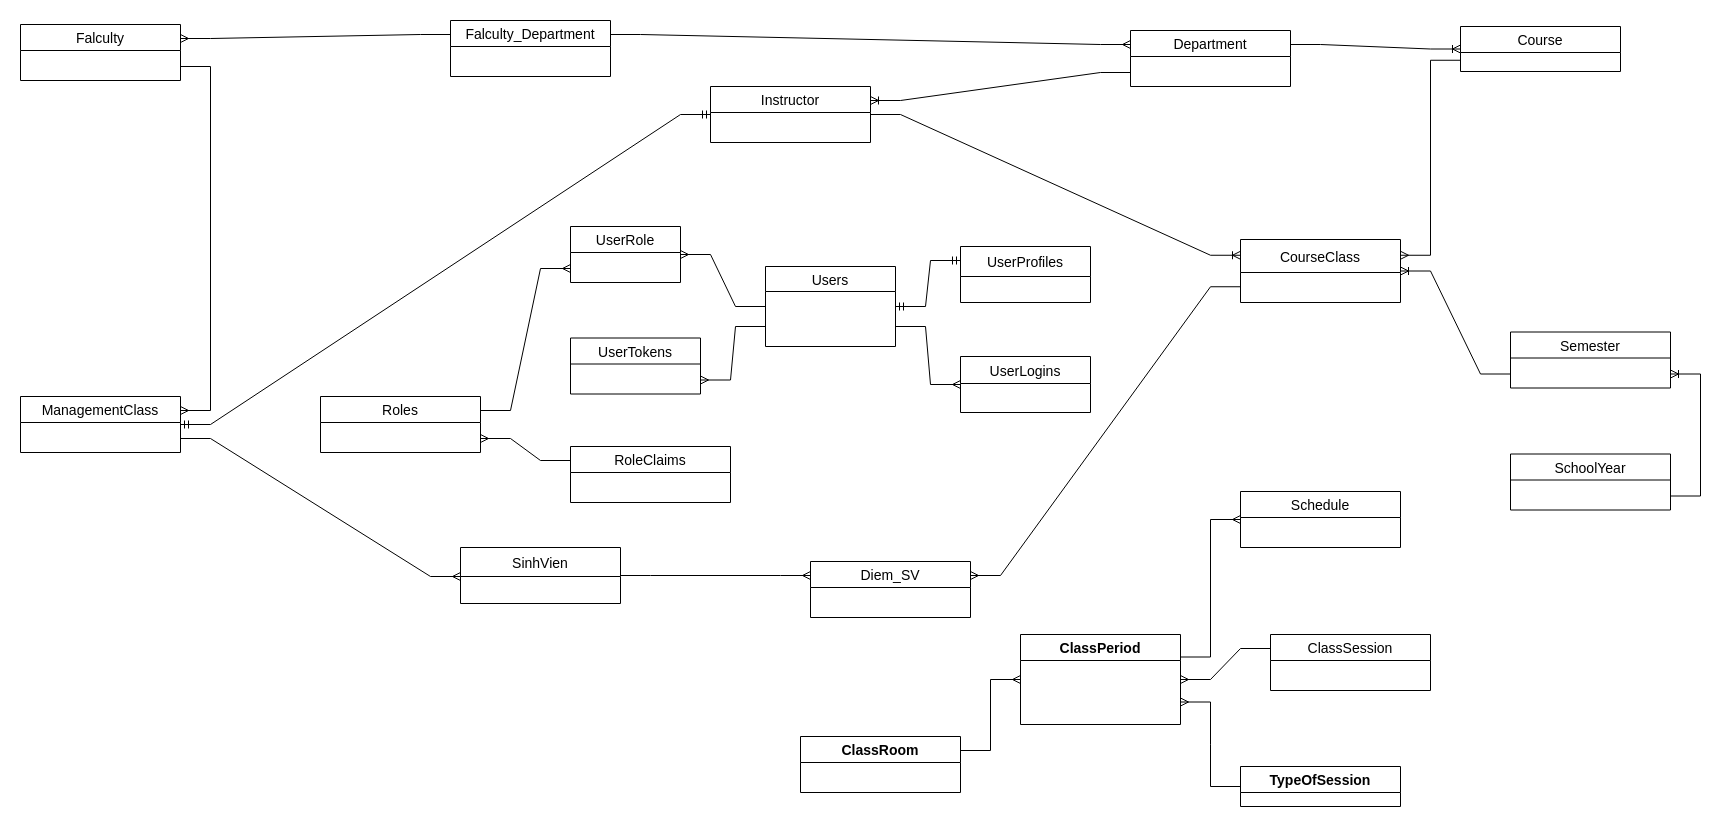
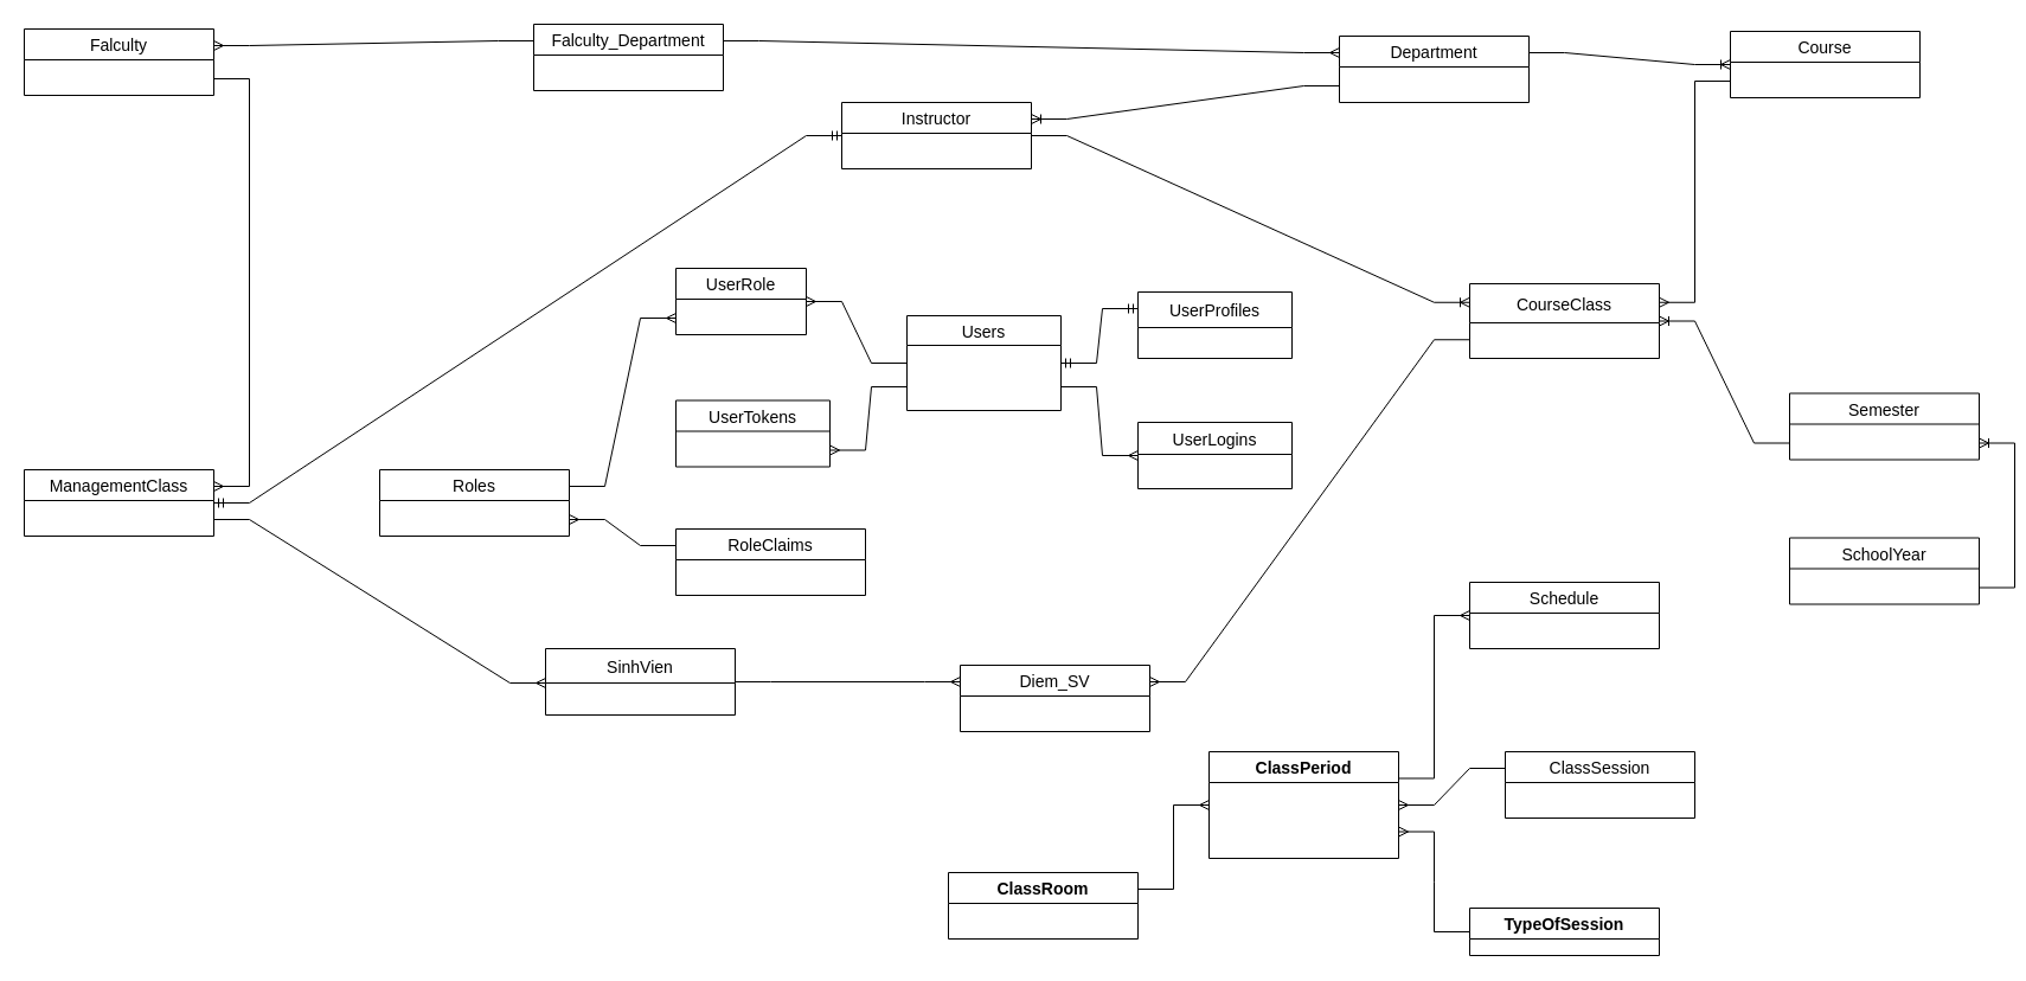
  <mxCell id="0" />
  <mxCell id="1" parent="0" />
  <mxCell id="2" value="SinhVien" style="swimlane;fontStyle=0;childLayout=stackLayout;horizontal=1;startSize=29;horizontalStack=0;resizeParent=1;resizeParentMax=0;resizeLast=0;collapsible=1;marginBottom=0;align=center;fontSize=14;" parent="1" vertex="1"><mxGeometry x="460" y="547" width="160" height="56" as="geometry" /></mxCell>
  <mxCell id="3" value="ManagementClass" style="swimlane;fontStyle=0;childLayout=stackLayout;horizontal=1;startSize=26;horizontalStack=0;resizeParent=1;resizeParentMax=0;resizeLast=0;collapsible=1;marginBottom=0;align=center;fontSize=14;" parent="1" vertex="1"><mxGeometry x="20" y="396" width="160" height="56" as="geometry" /></mxCell>
  <mxCell id="4" value="Instructor" style="swimlane;fontStyle=0;childLayout=stackLayout;horizontal=1;startSize=26;horizontalStack=0;resizeParent=1;resizeParentMax=0;resizeLast=0;collapsible=1;marginBottom=0;align=center;fontSize=14;" parent="1" vertex="1"><mxGeometry x="710" y="86" width="160" height="56" as="geometry" /></mxCell>
- <mxCell id="5" value="Course" style="swimlane;fontStyle=0;childLayout=stackLayout;horizontal=1;startSize=26;horizontalStack=0;resizeParent=1;resizeParentMax=0;resizeLast=0;collapsible=1;marginBottom=0;align=center;fontSize=14;" parent="1" vertex="1"><mxGeometry x="1460" y="26" width="160" height="45" as="geometry" /></mxCell>
+ <mxCell id="5" value="Course" style="swimlane;fontStyle=0;childLayout=stackLayout;horizontal=1;startSize=26;horizontalStack=0;resizeParent=1;resizeParentMax=0;resizeLast=0;collapsible=1;marginBottom=0;align=center;fontSize=14;" parent="1" vertex="1"><mxGeometry x="1460" y="26" width="160" height="56" as="geometry" /></mxCell>
  <mxCell id="6" value="Falculty" style="swimlane;fontStyle=0;childLayout=stackLayout;horizontal=1;startSize=26;horizontalStack=0;resizeParent=1;resizeParentMax=0;resizeLast=0;collapsible=1;marginBottom=0;align=center;fontSize=14;" parent="1" vertex="1"><mxGeometry x="20" y="24" width="160" height="56" as="geometry" /></mxCell>
  <mxCell id="7" value="" style="edgeStyle=entityRelationEdgeStyle;fontSize=12;html=1;endArrow=ERmany;rounded=0;exitX=1;exitY=0.75;exitDx=0;exitDy=0;" parent="1" source="3" edge="1"><mxGeometry width="100" height="100" relative="1" as="geometry"><mxPoint x="640" y="866" as="sourcePoint" /><mxPoint x="460" y="576" as="targetPoint" /></mxGeometry></mxCell>
  <mxCell id="8" value="" style="edgeStyle=entityRelationEdgeStyle;fontSize=12;html=1;endArrow=ERmany;rounded=0;entryX=1;entryY=0.25;entryDx=0;entryDy=0;exitX=1;exitY=0.75;exitDx=0;exitDy=0;" parent="1" source="6" target="3" edge="1"><mxGeometry width="100" height="100" relative="1" as="geometry"><mxPoint x="320" y="196" as="sourcePoint" /><mxPoint x="170" y="396" as="targetPoint" /></mxGeometry></mxCell>
  <mxCell id="9" value="" style="edgeStyle=entityRelationEdgeStyle;fontSize=12;html=1;endArrow=ERmany;startArrow=none;rounded=0;exitX=0;exitY=0.75;exitDx=0;exitDy=0;entryX=1;entryY=0.25;entryDx=0;entryDy=0;" parent="1" source="12" target="10" edge="1"><mxGeometry width="100" height="100" relative="1" as="geometry"><mxPoint x="1260" y="371" as="sourcePoint" /><mxPoint x="1210" y="321" as="targetPoint" /></mxGeometry></mxCell>
  <mxCell id="10" value="Diem_SV" style="swimlane;fontStyle=0;childLayout=stackLayout;horizontal=1;startSize=26;horizontalStack=0;resizeParent=1;resizeParentMax=0;resizeLast=0;collapsible=1;marginBottom=0;align=center;fontSize=14;" parent="1" vertex="1"><mxGeometry x="810" y="561" width="160" height="56" as="geometry" /></mxCell>
  <mxCell id="11" value="" style="edgeStyle=entityRelationEdgeStyle;fontSize=12;html=1;endArrow=none;startArrow=ERmany;rounded=0;entryX=1;entryY=0.5;entryDx=0;entryDy=0;exitX=0;exitY=0.25;exitDx=0;exitDy=0;" parent="1" source="10" target="2" edge="1"><mxGeometry width="100" height="100" relative="1" as="geometry"><mxPoint x="840" y="426" as="sourcePoint" /><mxPoint x="850" y="516" as="targetPoint" /></mxGeometry></mxCell>
  <mxCell id="12" value="CourseClass" style="swimlane;fontStyle=0;childLayout=stackLayout;horizontal=1;startSize=33;horizontalStack=0;resizeParent=1;resizeParentMax=0;resizeLast=0;collapsible=1;marginBottom=0;align=center;fontSize=14;" parent="1" vertex="1"><mxGeometry x="1240" y="239" width="160" height="63" as="geometry" /></mxCell>
  <mxCell id="13" value="" style="edgeStyle=entityRelationEdgeStyle;fontSize=12;html=1;endArrow=ERmany;rounded=0;entryX=1;entryY=0.25;entryDx=0;entryDy=0;exitX=0;exitY=0.75;exitDx=0;exitDy=0;" parent="1" source="5" target="12" edge="1"><mxGeometry width="100" height="100" relative="1" as="geometry"><mxPoint x="1480" y="231" as="sourcePoint" /><mxPoint x="850" y="653" as="targetPoint" /></mxGeometry></mxCell>
  <mxCell id="14" value="" style="edgeStyle=entityRelationEdgeStyle;fontSize=12;html=1;endArrow=ERmandOne;startArrow=ERmandOne;rounded=0;entryX=0;entryY=0.5;entryDx=0;entryDy=0;exitX=1;exitY=0.5;exitDx=0;exitDy=0;" parent="1" source="3" target="4" edge="1"><mxGeometry width="100" height="100" relative="1" as="geometry"><mxPoint x="680" y="446" as="sourcePoint" /><mxPoint x="780" y="346" as="targetPoint" /></mxGeometry></mxCell>
  <mxCell id="15" value="" style="edgeStyle=entityRelationEdgeStyle;fontSize=12;html=1;endArrow=ERmany;rounded=0;exitX=0;exitY=0.25;exitDx=0;exitDy=0;entryX=1;entryY=0.25;entryDx=0;entryDy=0;" parent="1" source="20" target="6" edge="1"><mxGeometry width="100" height="100" relative="1" as="geometry"><mxPoint x="810" y="210" as="sourcePoint" /><mxPoint x="410" y="106" as="targetPoint" /></mxGeometry></mxCell>
  <mxCell id="16" value="Department" style="swimlane;fontStyle=0;childLayout=stackLayout;horizontal=1;startSize=26;horizontalStack=0;resizeParent=1;resizeParentMax=0;resizeLast=0;collapsible=1;marginBottom=0;align=center;fontSize=14;" parent="1" vertex="1"><mxGeometry x="1130" y="30" width="160" height="56" as="geometry" /></mxCell>
  <mxCell id="17" value="" style="edgeStyle=entityRelationEdgeStyle;fontSize=12;html=1;endArrow=ERoneToMany;rounded=0;entryX=1;entryY=0.25;entryDx=0;entryDy=0;exitX=0;exitY=0.75;exitDx=0;exitDy=0;" parent="1" source="16" target="4" edge="1"><mxGeometry width="100" height="100" relative="1" as="geometry"><mxPoint x="350" y="174" as="sourcePoint" /><mxPoint x="650" y="374" as="targetPoint" /></mxGeometry></mxCell>
  <mxCell id="18" value="" style="edgeStyle=entityRelationEdgeStyle;fontSize=12;html=1;endArrow=ERoneToMany;rounded=0;entryX=0;entryY=0.5;entryDx=0;entryDy=0;exitX=1;exitY=0.25;exitDx=0;exitDy=0;" parent="1" source="16" target="5" edge="1"><mxGeometry width="100" height="100" relative="1" as="geometry"><mxPoint x="1010" y="277" as="sourcePoint" /><mxPoint x="1010" y="389" as="targetPoint" /></mxGeometry></mxCell>
  <mxCell id="19" value="" style="edgeStyle=entityRelationEdgeStyle;fontSize=12;html=1;endArrow=ERoneToMany;rounded=0;entryX=0;entryY=0.25;entryDx=0;entryDy=0;exitX=1;exitY=0.5;exitDx=0;exitDy=0;" parent="1" source="4" target="12" edge="1"><mxGeometry width="100" height="100" relative="1" as="geometry"><mxPoint x="620" y="294" as="sourcePoint" /><mxPoint x="810" y="374" as="targetPoint" /></mxGeometry></mxCell>
  <mxCell id="20" value="Falculty_Department" style="swimlane;fontStyle=0;childLayout=stackLayout;horizontal=1;startSize=26;horizontalStack=0;resizeParent=1;resizeParentMax=0;resizeLast=0;collapsible=1;marginBottom=0;align=center;fontSize=14;" parent="1" vertex="1"><mxGeometry x="450" y="20" width="160" height="56" as="geometry" /></mxCell>
  <mxCell id="21" value="" style="edgeStyle=entityRelationEdgeStyle;fontSize=12;html=1;endArrow=ERmany;rounded=0;exitX=1;exitY=0.25;exitDx=0;exitDy=0;entryX=0;entryY=0.25;entryDx=0;entryDy=0;" parent="1" source="20" target="16" edge="1"><mxGeometry width="100" height="100" relative="1" as="geometry"><mxPoint x="440" y="166" as="sourcePoint" /><mxPoint x="350" y="160" as="targetPoint" /></mxGeometry></mxCell>
  <mxCell id="22" value="Semester" style="swimlane;fontStyle=0;childLayout=stackLayout;horizontal=1;startSize=26;horizontalStack=0;resizeParent=1;resizeParentMax=0;resizeLast=0;collapsible=1;marginBottom=0;align=center;fontSize=14;" parent="1" vertex="1"><mxGeometry x="1510" y="331.5" width="160" height="56" as="geometry" /></mxCell>
  <mxCell id="23" value="ClassSession" style="swimlane;fontStyle=0;childLayout=stackLayout;horizontal=1;startSize=26;horizontalStack=0;resizeParent=1;resizeParentMax=0;resizeLast=0;collapsible=1;marginBottom=0;align=center;fontSize=14;" parent="1" vertex="1"><mxGeometry x="1270" y="634" width="160" height="56" as="geometry" /></mxCell>
  <mxCell id="24" value="ClassPeriod" style="swimlane;fontStyle=1;childLayout=stackLayout;horizontal=1;startSize=26;horizontalStack=0;resizeParent=1;resizeParentMax=0;resizeLast=0;collapsible=1;marginBottom=0;align=center;fontSize=14;" parent="1" vertex="1"><mxGeometry x="1020" y="634" width="160" height="90" as="geometry" /></mxCell>
  <mxCell id="25" value="Schedule" style="swimlane;fontStyle=0;childLayout=stackLayout;horizontal=1;startSize=26;horizontalStack=0;resizeParent=1;resizeParentMax=0;resizeLast=0;collapsible=1;marginBottom=0;align=center;fontSize=14;" parent="1" vertex="1"><mxGeometry x="1240" y="491" width="160" height="56" as="geometry" /></mxCell>
  <mxCell id="26" value="TypeOfSession" style="swimlane;fontStyle=1;childLayout=stackLayout;horizontal=1;startSize=26;horizontalStack=0;resizeParent=1;resizeParentMax=0;resizeLast=0;collapsible=1;marginBottom=0;align=center;fontSize=14;" parent="1" vertex="1"><mxGeometry x="1240" y="766" width="160" height="40" as="geometry" /></mxCell>
  <mxCell id="27" value="ClassRoom" style="swimlane;fontStyle=1;childLayout=stackLayout;horizontal=1;startSize=26;horizontalStack=0;resizeParent=1;resizeParentMax=0;resizeLast=0;collapsible=1;marginBottom=0;align=center;fontSize=14;" parent="1" vertex="1"><mxGeometry x="800" y="736" width="160" height="56" as="geometry" /></mxCell>
  <mxCell id="28" value="" style="edgeStyle=entityRelationEdgeStyle;fontSize=12;html=1;endArrow=none;startArrow=ERmany;rounded=0;entryX=0;entryY=0.5;entryDx=0;entryDy=0;exitX=1;exitY=0.75;exitDx=0;exitDy=0;" parent="1" source="24" target="26" edge="1"><mxGeometry width="100" height="100" relative="1" as="geometry"><mxPoint x="1170" y="676" as="sourcePoint" /><mxPoint x="563.76" y="1031.516" as="targetPoint" /></mxGeometry></mxCell>
  <mxCell id="29" value="" style="edgeStyle=entityRelationEdgeStyle;fontSize=12;html=1;endArrow=none;startArrow=ERmany;rounded=0;entryX=0;entryY=0.25;entryDx=0;entryDy=0;exitX=1;exitY=0.5;exitDx=0;exitDy=0;" parent="1" source="24" target="23" edge="1"><mxGeometry width="100" height="100" relative="1" as="geometry"><mxPoint x="1400" y="746.5" as="sourcePoint" /><mxPoint x="840" y="794.5" as="targetPoint" /></mxGeometry></mxCell>
  <mxCell id="30" value="SchoolYear" style="swimlane;fontStyle=0;childLayout=stackLayout;horizontal=1;startSize=26;horizontalStack=0;resizeParent=1;resizeParentMax=0;resizeLast=0;collapsible=1;marginBottom=0;align=center;fontSize=14;" parent="1" vertex="1"><mxGeometry x="1510" y="453.5" width="160" height="56" as="geometry" /></mxCell>
  <mxCell id="31" value="" style="edgeStyle=entityRelationEdgeStyle;fontSize=12;html=1;endArrow=ERoneToMany;rounded=0;exitX=0;exitY=0.75;exitDx=0;exitDy=0;entryX=1;entryY=0.5;entryDx=0;entryDy=0;" parent="1" source="22" target="12" edge="1"><mxGeometry width="100" height="100" relative="1" as="geometry"><mxPoint x="840" y="375.5" as="sourcePoint" /><mxPoint x="1540" y="360.5" as="targetPoint" /></mxGeometry></mxCell>
  <mxCell id="32" value="" style="edgeStyle=entityRelationEdgeStyle;fontSize=12;html=1;endArrow=ERoneToMany;rounded=0;entryX=1;entryY=0.75;entryDx=0;entryDy=0;exitX=1;exitY=0.75;exitDx=0;exitDy=0;" parent="1" source="30" target="22" edge="1"><mxGeometry width="100" height="100" relative="1" as="geometry"><mxPoint x="1690" y="530.5" as="sourcePoint" /><mxPoint x="1410" y="379" as="targetPoint" /></mxGeometry></mxCell>
  <mxCell id="33" value="Users" style="swimlane;fontStyle=0;childLayout=stackLayout;horizontal=1;startSize=25;horizontalStack=0;resizeParent=1;resizeParentMax=0;resizeLast=0;collapsible=1;marginBottom=0;align=center;fontSize=14;" parent="1" vertex="1"><mxGeometry x="765" y="266" width="130" height="80" as="geometry" /></mxCell>
  <mxCell id="34" value="UserProfiles" style="swimlane;fontStyle=0;childLayout=stackLayout;horizontal=1;startSize=30;horizontalStack=0;resizeParent=1;resizeParentMax=0;resizeLast=0;collapsible=1;marginBottom=0;align=center;fontSize=14;" parent="1" vertex="1"><mxGeometry x="960" y="246" width="130" height="56" as="geometry" /></mxCell>
  <mxCell id="35" value="Roles" style="swimlane;fontStyle=0;childLayout=stackLayout;horizontal=1;startSize=26;horizontalStack=0;resizeParent=1;resizeParentMax=0;resizeLast=0;collapsible=1;marginBottom=0;align=center;fontSize=14;" parent="1" vertex="1"><mxGeometry x="320" y="396" width="160" height="56" as="geometry" /></mxCell>
  <mxCell id="36" value="UserRole" style="swimlane;fontStyle=0;childLayout=stackLayout;horizontal=1;startSize=26;horizontalStack=0;resizeParent=1;resizeParentMax=0;resizeLast=0;collapsible=1;marginBottom=0;align=center;fontSize=14;" parent="1" vertex="1"><mxGeometry x="570" y="226" width="110" height="56" as="geometry" /></mxCell>
  <mxCell id="37" value="" style="edgeStyle=entityRelationEdgeStyle;fontSize=12;html=1;endArrow=ERmany;rounded=0;entryX=1;entryY=0.5;entryDx=0;entryDy=0;exitX=0;exitY=0.5;exitDx=0;exitDy=0;" parent="1" source="33" target="36" edge="1"><mxGeometry width="100" height="100" relative="1" as="geometry"><mxPoint x="680" y="266" as="sourcePoint" /><mxPoint x="790" y="312" as="targetPoint" /></mxGeometry></mxCell>
  <mxCell id="38" value="" style="edgeStyle=entityRelationEdgeStyle;fontSize=12;html=1;endArrow=ERmany;rounded=0;exitX=1;exitY=0.25;exitDx=0;exitDy=0;entryX=0;entryY=0.75;entryDx=0;entryDy=0;" parent="1" source="35" target="36" edge="1"><mxGeometry width="100" height="100" relative="1" as="geometry"><mxPoint x="200" y="86" as="sourcePoint" /><mxPoint x="530" y="356" as="targetPoint" /></mxGeometry></mxCell>
  <mxCell id="39" value="RoleClaims" style="swimlane;fontStyle=0;childLayout=stackLayout;horizontal=1;startSize=26;horizontalStack=0;resizeParent=1;resizeParentMax=0;resizeLast=0;collapsible=1;marginBottom=0;align=center;fontSize=14;" parent="1" vertex="1"><mxGeometry x="570" y="446" width="160" height="56" as="geometry" /></mxCell>
  <mxCell id="40" value="" style="edgeStyle=entityRelationEdgeStyle;fontSize=12;html=1;endArrow=ERmany;rounded=0;exitX=0;exitY=0.25;exitDx=0;exitDy=0;entryX=1;entryY=0.75;entryDx=0;entryDy=0;" parent="1" source="39" target="35" edge="1"><mxGeometry width="100" height="100" relative="1" as="geometry"><mxPoint x="590" y="307" as="sourcePoint" /><mxPoint x="480" y="434.5" as="targetPoint" /></mxGeometry></mxCell>
  <mxCell id="41" value="" style="edgeStyle=entityRelationEdgeStyle;fontSize=12;html=1;endArrow=ERmandOne;startArrow=ERmandOne;rounded=0;entryX=0;entryY=0.25;entryDx=0;entryDy=0;exitX=1;exitY=0.5;exitDx=0;exitDy=0;" parent="1" source="33" target="34" edge="1"><mxGeometry width="100" height="100" relative="1" as="geometry"><mxPoint x="920" y="354" as="sourcePoint" /><mxPoint x="1020" y="388" as="targetPoint" /></mxGeometry></mxCell>
  <mxCell id="42" value="" style="edgeStyle=entityRelationEdgeStyle;fontSize=12;html=1;endArrow=none;startArrow=ERmany;rounded=0;entryX=1;entryY=0.25;entryDx=0;entryDy=0;exitX=0;exitY=0.5;exitDx=0;exitDy=0;" edge="1" parent="1" source="25" target="24"><mxGeometry width="100" height="100" relative="1" as="geometry"><mxPoint x="1240" y="466" as="sourcePoint" /><mxPoint x="1270" y="586" as="targetPoint" /></mxGeometry></mxCell>
  <mxCell id="43" value="" style="edgeStyle=entityRelationEdgeStyle;fontSize=12;html=1;endArrow=none;startArrow=ERmany;rounded=0;entryX=1;entryY=0.25;entryDx=0;entryDy=0;exitX=0;exitY=0.5;exitDx=0;exitDy=0;" edge="1" parent="1" source="24" target="27"><mxGeometry width="100" height="100" relative="1" as="geometry"><mxPoint x="1000" y="695" as="sourcePoint" /><mxPoint x="1250" y="804" as="targetPoint" /></mxGeometry></mxCell>
  <mxCell id="44" value="UserLogins" style="swimlane;fontStyle=0;childLayout=stackLayout;horizontal=1;startSize=27;horizontalStack=0;resizeParent=1;resizeParentMax=0;resizeLast=0;collapsible=1;marginBottom=0;align=center;fontSize=14;" vertex="1" parent="1"><mxGeometry x="960" y="356" width="130" height="56" as="geometry" /></mxCell>
  <mxCell id="45" value="UserTokens" style="swimlane;fontStyle=0;childLayout=stackLayout;horizontal=1;startSize=26;horizontalStack=0;resizeParent=1;resizeParentMax=0;resizeLast=0;collapsible=1;marginBottom=0;align=center;fontSize=14;" vertex="1" parent="1"><mxGeometry x="570" y="337.5" width="130" height="56" as="geometry" /></mxCell>
  <mxCell id="46" value="" style="edgeStyle=entityRelationEdgeStyle;fontSize=12;html=1;endArrow=ERmany;rounded=0;entryX=0;entryY=0.5;entryDx=0;entryDy=0;exitX=1;exitY=0.75;exitDx=0;exitDy=0;" edge="1" parent="1" source="33" target="44"><mxGeometry width="100" height="100" relative="1" as="geometry"><mxPoint x="920" y="246" as="sourcePoint" /><mxPoint x="740" y="311" as="targetPoint" /></mxGeometry></mxCell>
  <mxCell id="47" value="" style="edgeStyle=entityRelationEdgeStyle;fontSize=12;html=1;endArrow=ERmany;rounded=0;entryX=1;entryY=0.75;entryDx=0;entryDy=0;exitX=0;exitY=0.75;exitDx=0;exitDy=0;" edge="1" parent="1" source="33" target="45"><mxGeometry width="100" height="100" relative="1" as="geometry"><mxPoint x="870" y="346" as="sourcePoint" /><mxPoint x="960" y="364" as="targetPoint" /></mxGeometry></mxCell>
